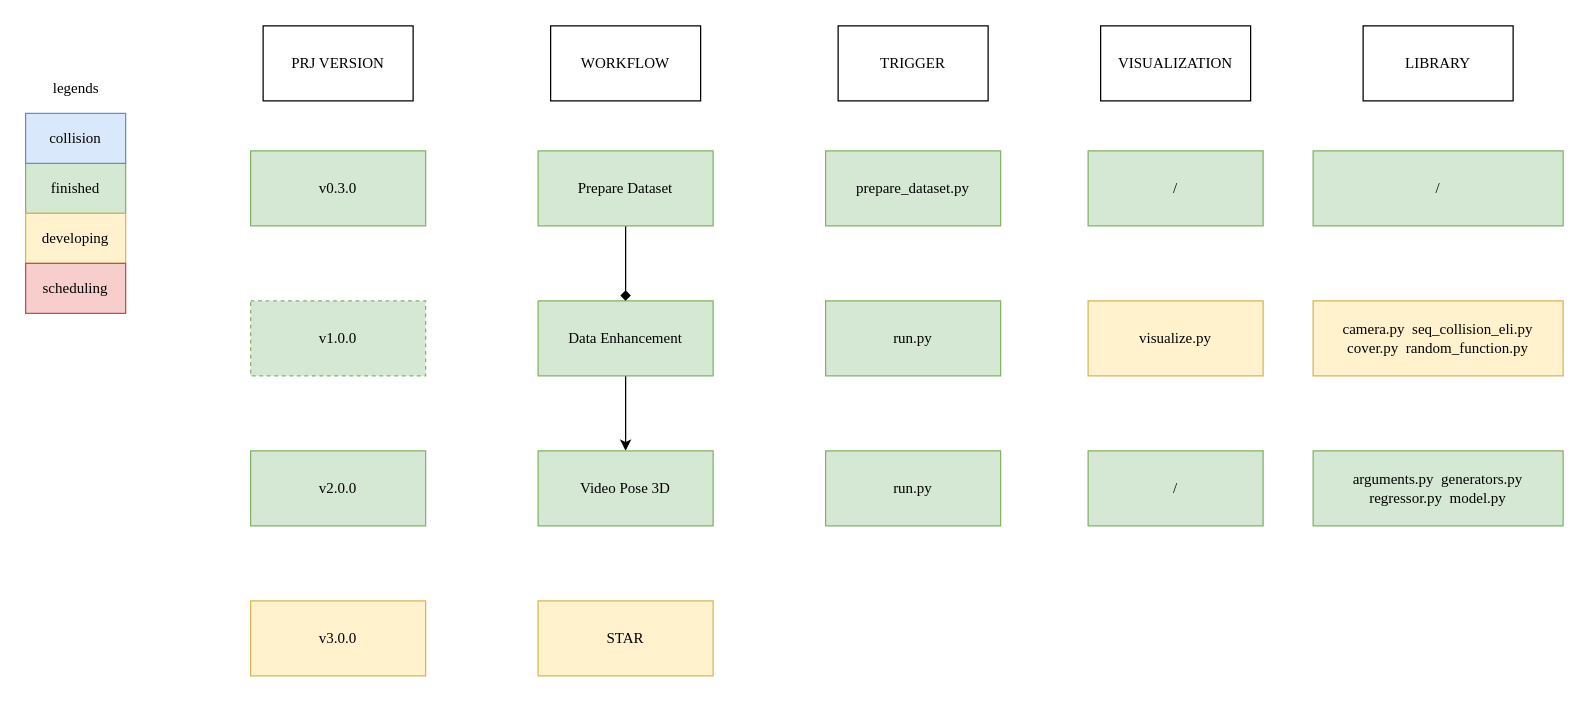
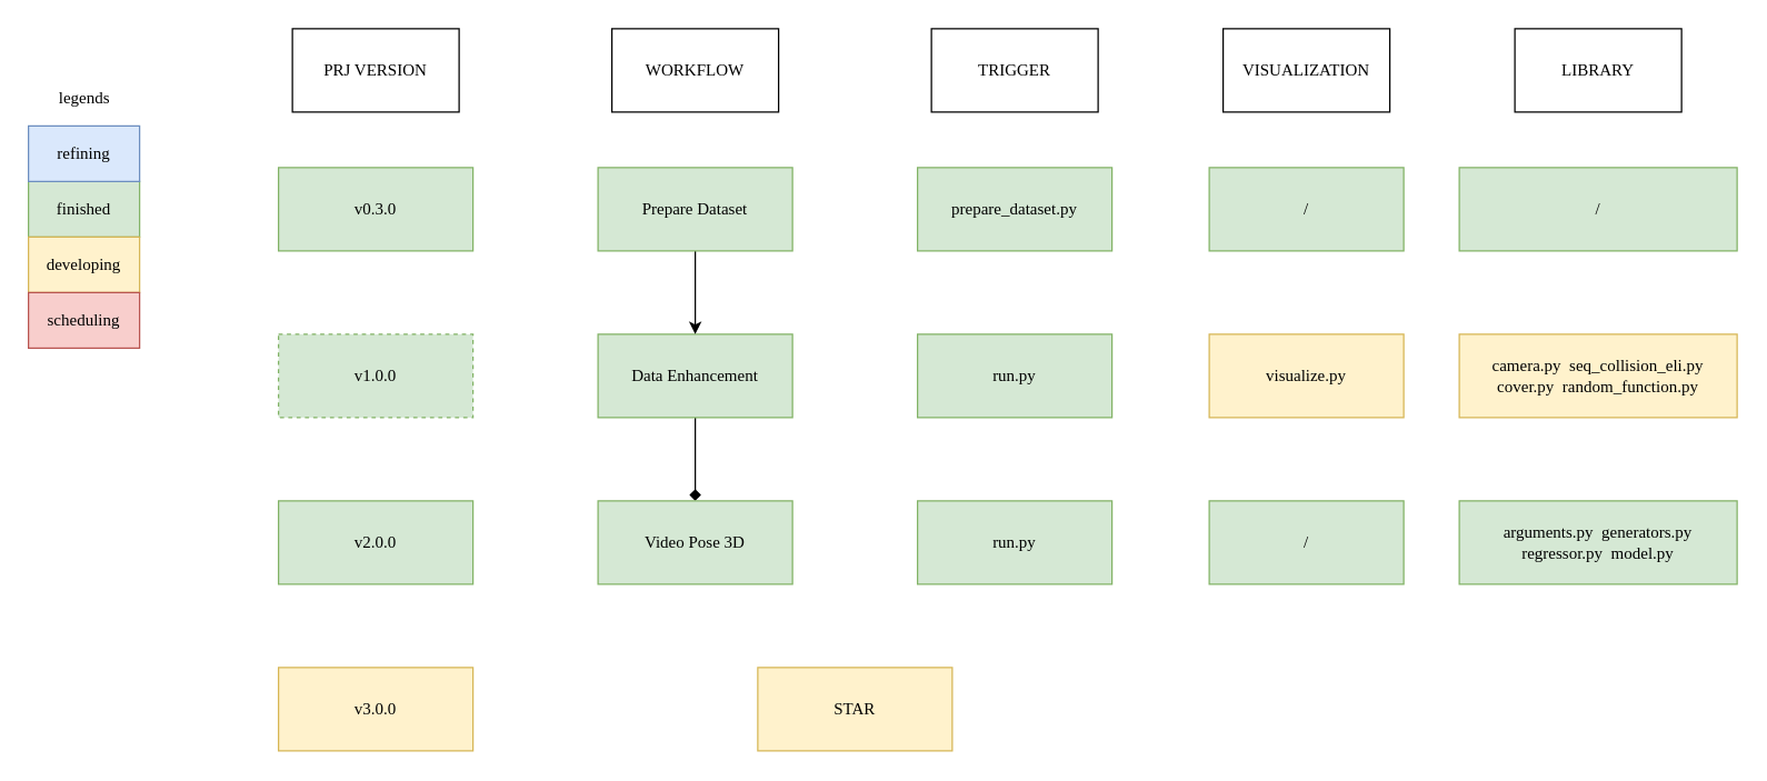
  <mxCell id="0" />
  <mxCell id="1" parent="0" />
- <mxCell id="2" style="edgeStyle=orthogonalEdgeStyle;rounded=0;orthogonalLoop=1;jettySize=auto;html=1;exitX=0.5;exitY=1;exitDx=0;exitDy=0;entryX=0.5;entryY=0;entryDx=0;entryDy=0;fontFamily=Verdana;" parent="1" source="3" target="4" edge="1"><mxGeometry relative="1" as="geometry" /></mxCell>
+ <mxCell id="2" style="edgeStyle=orthogonalEdgeStyle;rounded=0;orthogonalLoop=1;jettySize=auto;html=1;exitX=0.5;exitY=1;exitDx=0;exitDy=0;entryX=0.5;entryY=0;entryDx=0;entryDy=0;fontFamily=Verdana;endArrow=diamond;" parent="1" source="3" target="4" edge="1"><mxGeometry relative="1" as="geometry" /></mxCell>
  <mxCell id="3" value="Data Enhancement" style="rounded=0;whiteSpace=wrap;html=1;fontFamily=Verdana;fillColor=#d5e8d4;strokeColor=#82b366;" parent="1" vertex="1"><mxGeometry x="430" y="240" width="140" height="60" as="geometry" /></mxCell>
  <mxCell id="4" value="Video Pose 3D" style="rounded=0;whiteSpace=wrap;html=1;fontFamily=Verdana;fillColor=#d5e8d4;strokeColor=#82b366;" parent="1" vertex="1"><mxGeometry x="430" y="360" width="140" height="60" as="geometry" /></mxCell>
  <mxCell id="5" value="camera.py&amp;nbsp; seq_collision_eli.py&lt;br&gt;cover.py&amp;nbsp; random_function.py" style="rounded=0;whiteSpace=wrap;html=1;fontFamily=Verdana;fillColor=#fff2cc;strokeColor=#d6b656;" parent="1" vertex="1"><mxGeometry x="1050" y="240" width="200" height="60" as="geometry" /></mxCell>
- <mxCell id="6" style="edgeStyle=orthogonalEdgeStyle;rounded=0;orthogonalLoop=1;jettySize=auto;html=1;exitX=0.5;exitY=1;exitDx=0;exitDy=0;entryX=0.5;entryY=0;entryDx=0;entryDy=0;fontFamily=Verdana;endArrow=diamond;" parent="1" source="7" target="3" edge="1"><mxGeometry relative="1" as="geometry" /></mxCell>
+ <mxCell id="6" style="edgeStyle=orthogonalEdgeStyle;rounded=0;orthogonalLoop=1;jettySize=auto;html=1;exitX=0.5;exitY=1;exitDx=0;exitDy=0;entryX=0.5;entryY=0;entryDx=0;entryDy=0;fontFamily=Verdana;" parent="1" source="7" target="3" edge="1"><mxGeometry relative="1" as="geometry" /></mxCell>
  <mxCell id="7" value="Prepare Dataset" style="rounded=0;whiteSpace=wrap;html=1;fontFamily=Verdana;fillColor=#d5e8d4;strokeColor=#82b366;" parent="1" vertex="1"><mxGeometry x="430" y="120" width="140" height="60" as="geometry" /></mxCell>
  <mxCell id="8" value="WORKFLOW" style="rounded=0;whiteSpace=wrap;html=1;fontFamily=Verdana;" parent="1" vertex="1"><mxGeometry x="440" y="20" width="120" height="60" as="geometry" /></mxCell>
  <mxCell id="9" value="TRIGGER" style="rounded=0;whiteSpace=wrap;html=1;fontFamily=Verdana;" parent="1" vertex="1"><mxGeometry x="670" y="20" width="120" height="60" as="geometry" /></mxCell>
  <mxCell id="10" value="prepare_dataset.py" style="rounded=0;whiteSpace=wrap;html=1;fontFamily=Verdana;fillColor=#d5e8d4;strokeColor=#82b366;" parent="1" vertex="1"><mxGeometry x="660" y="120" width="140" height="60" as="geometry" /></mxCell>
  <mxCell id="11" value="LIBRARY" style="rounded=0;whiteSpace=wrap;html=1;fontFamily=Verdana;" parent="1" vertex="1"><mxGeometry x="1090" y="20" width="120" height="60" as="geometry" /></mxCell>
  <mxCell id="12" value="run.py" style="rounded=0;whiteSpace=wrap;html=1;fontFamily=Verdana;fillColor=#d5e8d4;strokeColor=#82b366;" parent="1" vertex="1"><mxGeometry x="660" y="240" width="140" height="60" as="geometry" /></mxCell>
  <mxCell id="13" value="VISUALIZATION" style="rounded=0;whiteSpace=wrap;html=1;fontFamily=Verdana;" parent="1" vertex="1"><mxGeometry x="880" y="20" width="120" height="60" as="geometry" /></mxCell>
  <mxCell id="14" value="visualize.py" style="rounded=0;whiteSpace=wrap;html=1;fontFamily=Verdana;fillColor=#fff2cc;strokeColor=#d6b656;" parent="1" vertex="1"><mxGeometry x="870" y="240" width="140" height="60" as="geometry" /></mxCell>
  <mxCell id="15" value="run.py" style="rounded=0;whiteSpace=wrap;html=1;fontFamily=Verdana;fillColor=#d5e8d4;strokeColor=#82b366;" parent="1" vertex="1"><mxGeometry x="660" y="360" width="140" height="60" as="geometry" /></mxCell>
  <mxCell id="16" value="finished" style="rounded=0;whiteSpace=wrap;html=1;fillColor=#d5e8d4;strokeColor=#82b366;fontFamily=Verdana;" parent="1" vertex="1"><mxGeometry x="20" y="130" width="80" height="40" as="geometry" /></mxCell>
  <mxCell id="17" value="developing" style="rounded=0;whiteSpace=wrap;html=1;fillColor=#fff2cc;strokeColor=#d6b656;fontFamily=Verdana;" parent="1" vertex="1"><mxGeometry x="20" y="170" width="80" height="40" as="geometry" /></mxCell>
  <mxCell id="18" value="scheduling" style="rounded=0;whiteSpace=wrap;html=1;fillColor=#f8cecc;strokeColor=#b85450;fontFamily=Verdana;" parent="1" vertex="1"><mxGeometry x="20" y="210" width="80" height="40" as="geometry" /></mxCell>
  <mxCell id="19" value="PRJ VERSION" style="rounded=0;whiteSpace=wrap;html=1;fontFamily=Verdana;" parent="1" vertex="1"><mxGeometry x="210" y="20" width="120" height="60" as="geometry" /></mxCell>
  <mxCell id="20" value="v0.3.0" style="rounded=0;whiteSpace=wrap;html=1;fontFamily=Verdana;fillColor=#d5e8d4;strokeColor=#82b366;" parent="1" vertex="1"><mxGeometry x="200" y="120" width="140" height="60" as="geometry" /></mxCell>
  <mxCell id="21" value="v1.0.0" style="rounded=0;whiteSpace=wrap;html=1;fontFamily=Verdana;fillColor=#d5e8d4;strokeColor=#82b366;dashed=1;" parent="1" vertex="1"><mxGeometry x="200" y="240" width="140" height="60" as="geometry" /></mxCell>
  <mxCell id="22" value="v2.0.0" style="rounded=0;whiteSpace=wrap;html=1;fontFamily=Verdana;fillColor=#d5e8d4;strokeColor=#82b366;" parent="1" vertex="1"><mxGeometry x="200" y="360" width="140" height="60" as="geometry" /></mxCell>
  <mxCell id="23" value="legends" style="text;html=1;align=center;verticalAlign=middle;resizable=0;points=[];autosize=1;fontFamily=Verdana;" parent="1" vertex="1"><mxGeometry x="30" y="60" width="60" height="20" as="geometry" /></mxCell>
  <mxCell id="24" value="/" style="rounded=0;whiteSpace=wrap;html=1;fontFamily=Verdana;fillColor=#d5e8d4;strokeColor=#82b366;" parent="1" vertex="1"><mxGeometry x="870" y="360" width="140" height="60" as="geometry" /></mxCell>
  <mxCell id="25" value="arguments.py&amp;nbsp; generators.py&lt;br&gt;regressor.py&amp;nbsp; model.py" style="rounded=0;whiteSpace=wrap;html=1;fontFamily=Verdana;fillColor=#d5e8d4;strokeColor=#82b366;" parent="1" vertex="1"><mxGeometry x="1050" y="360" width="200" height="60" as="geometry" /></mxCell>
  <mxCell id="26" value="/" style="rounded=0;whiteSpace=wrap;html=1;fontFamily=Verdana;fillColor=#d5e8d4;strokeColor=#82b366;" parent="1" vertex="1"><mxGeometry x="870" y="120" width="140" height="60" as="geometry" /></mxCell>
  <mxCell id="27" value="/" style="rounded=0;whiteSpace=wrap;html=1;fontFamily=Verdana;fillColor=#d5e8d4;strokeColor=#82b366;" parent="1" vertex="1"><mxGeometry x="1050" y="120" width="200" height="60" as="geometry" /></mxCell>
- <mxCell id="28" value="collision" style="rounded=0;whiteSpace=wrap;html=1;fillColor=#dae8fc;strokeColor=#6c8ebf;fontFamily=Verdana;" vertex="1" parent="1"><mxGeometry x="20" y="90" width="80" height="40" as="geometry" /></mxCell>
+ <mxCell id="28" value="refining" style="rounded=0;whiteSpace=wrap;html=1;fillColor=#dae8fc;strokeColor=#6c8ebf;fontFamily=Verdana;" vertex="1" parent="1"><mxGeometry x="20" y="90" width="80" height="40" as="geometry" /></mxCell>
  <mxCell id="29" value="v3.0.0" style="rounded=0;whiteSpace=wrap;html=1;fontFamily=Verdana;fillColor=#fff2cc;strokeColor=#d6b656;" vertex="1" parent="1"><mxGeometry x="200" y="480" width="140" height="60" as="geometry" /></mxCell>
- <mxCell id="30" value="STAR" style="rounded=0;whiteSpace=wrap;html=1;fontFamily=Verdana;fillColor=#fff2cc;strokeColor=#d6b656;" vertex="1" parent="1"><mxGeometry x="430" y="480" width="140" height="60" as="geometry" /></mxCell>
+ <mxCell id="30" value="STAR" style="rounded=0;whiteSpace=wrap;html=1;fontFamily=Verdana;fillColor=#fff2cc;strokeColor=#d6b656;" vertex="1" parent="1"><mxGeometry x="545" y="480" width="140" height="60" as="geometry" /></mxCell>
